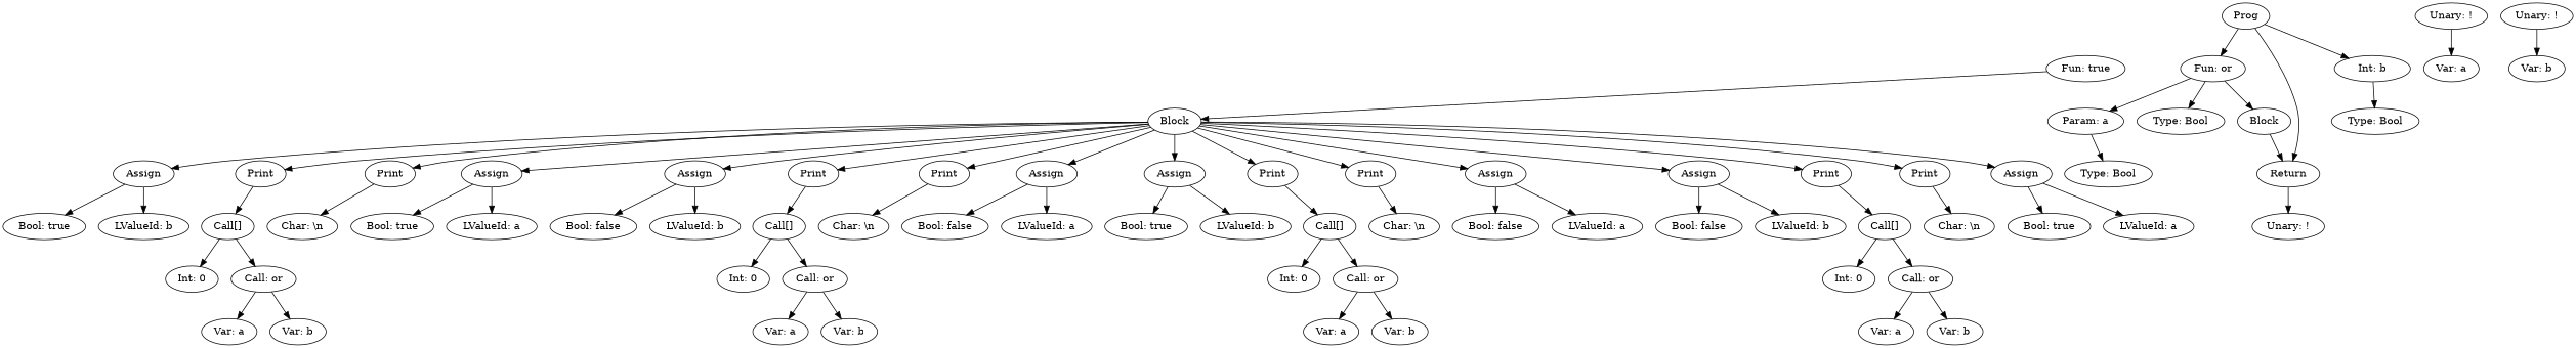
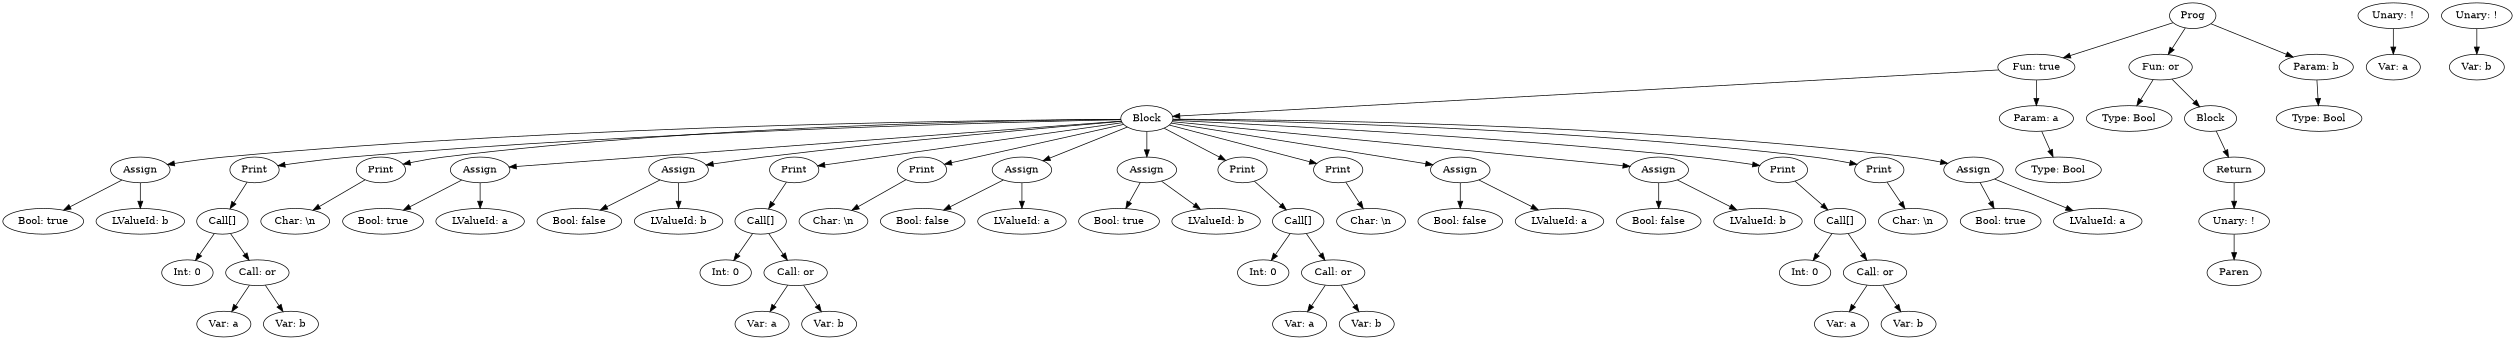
  digraph {
    n1 [label=Prog]
    n2 [label="Fun: or"]
    n3 [label="Fun: true"]
-   n4 [label="Int: b"]
+   n4 [label="Param: b"]
    n5 [label="Param: a"]
    n6 [label="Type: Bool"]
    n7 [label=Block]
    n8 [label=Block]
    n9 [label="Type: Bool"]
    n10 [label="Type: Bool"]
    n11 [label=Return]
    n12 [label="Unary: !"]
+   n13 [label=Paren]
    n14 [label="Unary: !"]
    n15 [label="Var: a"]
    n16 [label="Unary: !"]
    n17 [label="Var: b"]
    n18 [label=Assign]
    n19 [label=Assign]
    n20 [label=Print]
    n21 [label=Print]
    n22 [label=Assign]
    n23 [label=Assign]
    n24 [label=Print]
    n25 [label=Print]
    n26 [label=Assign]
    n27 [label=Assign]
    n28 [label=Print]
    n29 [label=Print]
    n30 [label=Assign]
    n31 [label=Assign]
    n32 [label=Print]
    n33 [label=Print]
    n34 [label="LValueId: a"]
    n35 [label="Bool: true"]
    n36 [label="LValueId: b"]
    n37 [label="Bool: true"]
    n38 [label="Call[]"]
    n39 [label="Char: \\n"]
    n40 [label="LValueId: a"]
    n41 [label="Bool: true"]
    n42 [label="LValueId: b"]
    n43 [label="Bool: false"]
    n44 [label="Call[]"]
    n45 [label="Char: \\n"]
    n46 [label="LValueId: a"]
    n47 [label="Bool: false"]
    n48 [label="LValueId: b"]
    n49 [label="Bool: true"]
    n50 [label="Call[]"]
    n51 [label="Char: \\n"]
    n52 [label="LValueId: a"]
    n53 [label="Bool: false"]
    n54 [label="LValueId: b"]
    n55 [label="Bool: false"]
    n56 [label="Call[]"]
    n57 [label="Char: \\n"]
    n58 [label="Call: or"]
    n59 [label="Int: 0"]
    n60 [label="Var: a"]
    n61 [label="Var: b"]
    n62 [label="Call: or"]
    n63 [label="Int: 0"]
    n64 [label="Var: a"]
    n65 [label="Var: b"]
    n66 [label="Call: or"]
    n67 [label="Int: 0"]
    n68 [label="Var: a"]
    n69 [label="Var: b"]
    n70 [label="Call: or"]
    n71 [label="Int: 0"]
    n72 [label="Var: a"]
    n73 [label="Var: b"]
    n1 -> n2
-   n1 -> n11
+   n1 -> n3
    n1 -> n4
-   n2 -> n5
+   n3 -> n5
    n2 -> n6
    n2 -> n7
    n3 -> n8
    n4 -> n10
    n5 -> n9
    n7 -> n11
    n8 -> n18
    n8 -> n19
    n8 -> n20
    n8 -> n21
    n8 -> n22
    n8 -> n23
    n8 -> n24
    n8 -> n25
    n8 -> n26
    n8 -> n27
    n8 -> n28
    n8 -> n29
    n8 -> n30
    n8 -> n31
    n8 -> n32
    n8 -> n33
    n11 -> n12
+   n12 -> n13
    n14 -> n15
    n16 -> n17
    n18 -> n34
    n18 -> n35
    n19 -> n36
    n19 -> n37
    n20 -> n38
    n21 -> n39
    n22 -> n40
    n22 -> n41
    n23 -> n42
    n23 -> n43
    n24 -> n44
    n25 -> n45
    n26 -> n46
    n26 -> n47
    n27 -> n48
    n27 -> n49
    n28 -> n50
    n29 -> n51
    n30 -> n52
    n30 -> n53
    n31 -> n54
    n31 -> n55
    n32 -> n56
    n33 -> n57
    n38 -> n58
    n38 -> n59
    n44 -> n62
    n44 -> n63
    n50 -> n66
    n50 -> n67
    n56 -> n70
    n56 -> n71
    n58 -> n60
    n58 -> n61
    n62 -> n64
    n62 -> n65
    n66 -> n68
    n66 -> n69
    n70 -> n72
    n70 -> n73
  }
